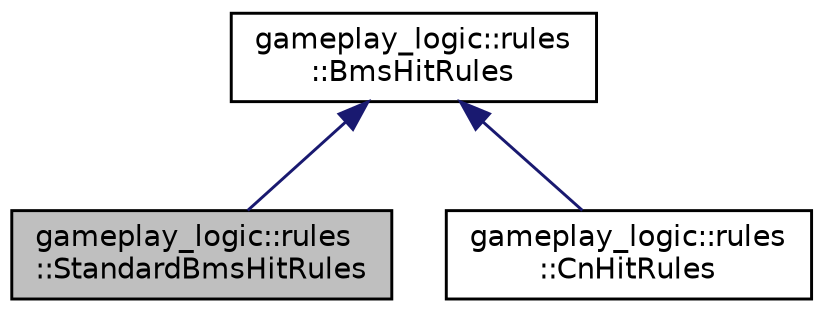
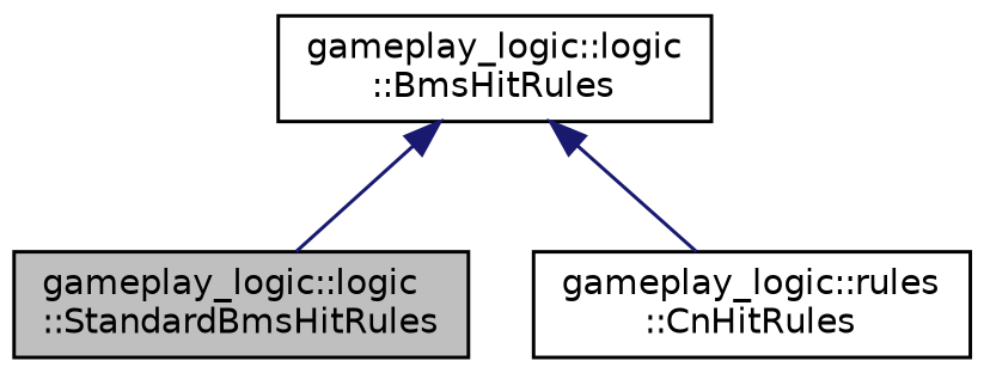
  digraph {
    node [color=black fillcolor=white fontname=Helvetica fontsize=10 shape=record style=filled]
    edge [color=midnightblue dir=back fontname=Helvetica fontsize=10 labelfontname=Helvetica labelfontsize=10 style=solid]
-   n1 [fillcolor=grey75 fontcolor=black height=0.2 label="gameplay_logic::rules\l::StandardBmsHitRules" width=0.4]
+   n1 [fillcolor=grey75 fontcolor=black height=0.2 label="gameplay_logic::logic\l::StandardBmsHitRules" width=0.4]
    n2 [height=0.2 label="gameplay_logic::rules\l::CnHitRules" width=0.4]
-   n3 [height=0.2 label="gameplay_logic::rules\l::BmsHitRules" width=0.4]
+   n3 [height=0.2 label="gameplay_logic::logic\l::BmsHitRules" width=0.4]
    n3 -> n1
    n3 -> n2
  }
